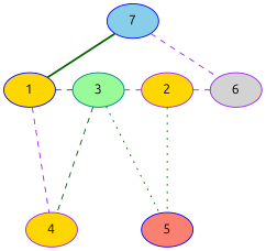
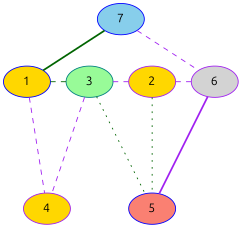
  graph {
    fontname=Ubuntu
    node [color=blue fillcolor=gold fontname=Ubuntu style=filled]
    edge [color=purple fontname=Ubuntu style=dashed]
    1
    6 [color=purple fillcolor=lightgrey]
    3 [color=teal fillcolor=palegreen]
    2 [color=purple]
    4 [color=purple]
    5 [fillcolor=salmon]
    7 [fillcolor=skyblue]
    subgraph sub_1 {
      rank=same
      1
      6
      3
      2
    }
    subgraph sub_2 {
      rank=same
      4
      5
    }
    1 -- 3 [color=darkgreen]
    1 -- 4
+   6 -- 5 [style=bold]
    3 -- 2
-   3 -- 4 [color=darkgreen]
+   3 -- 4
    3 -- 5 [color=darkgreen minlen=3 style=dotted]
    2 -- 6
    2 -- 5 [color=darkgreen style=dotted]
    7 -- 1 [color=darkgreen style=bold]
    7 -- 6
    7 -- 3 [style=invis color=""]
    7 -- 2 [style=invis color=""]
  }
